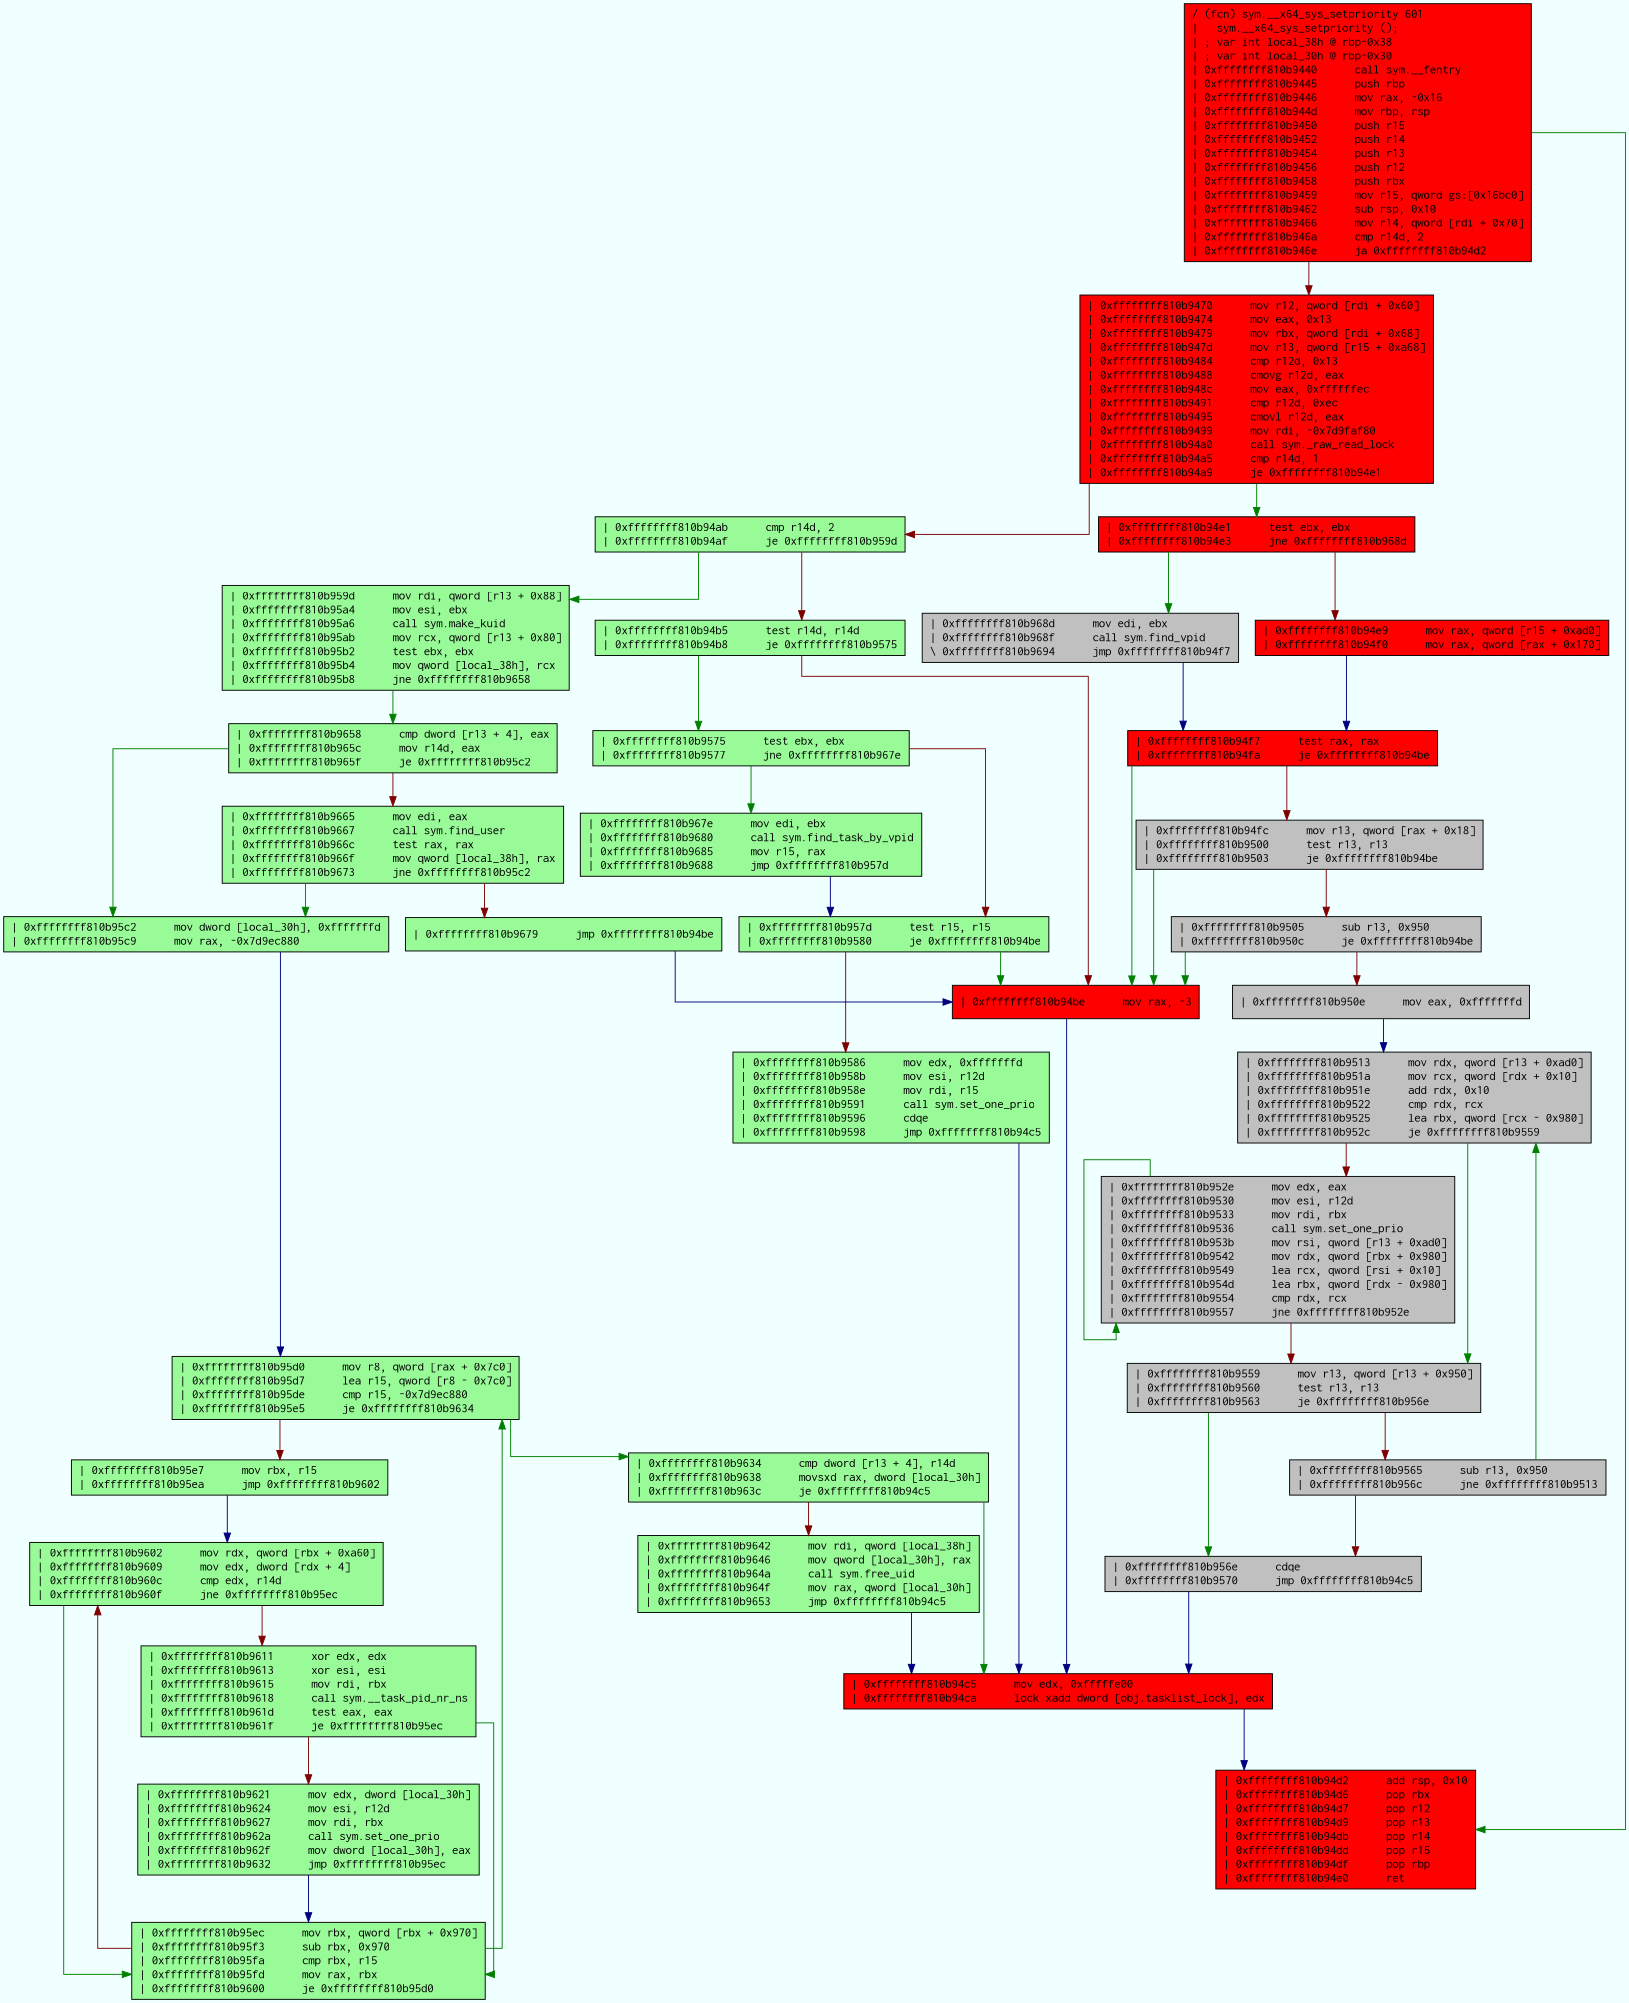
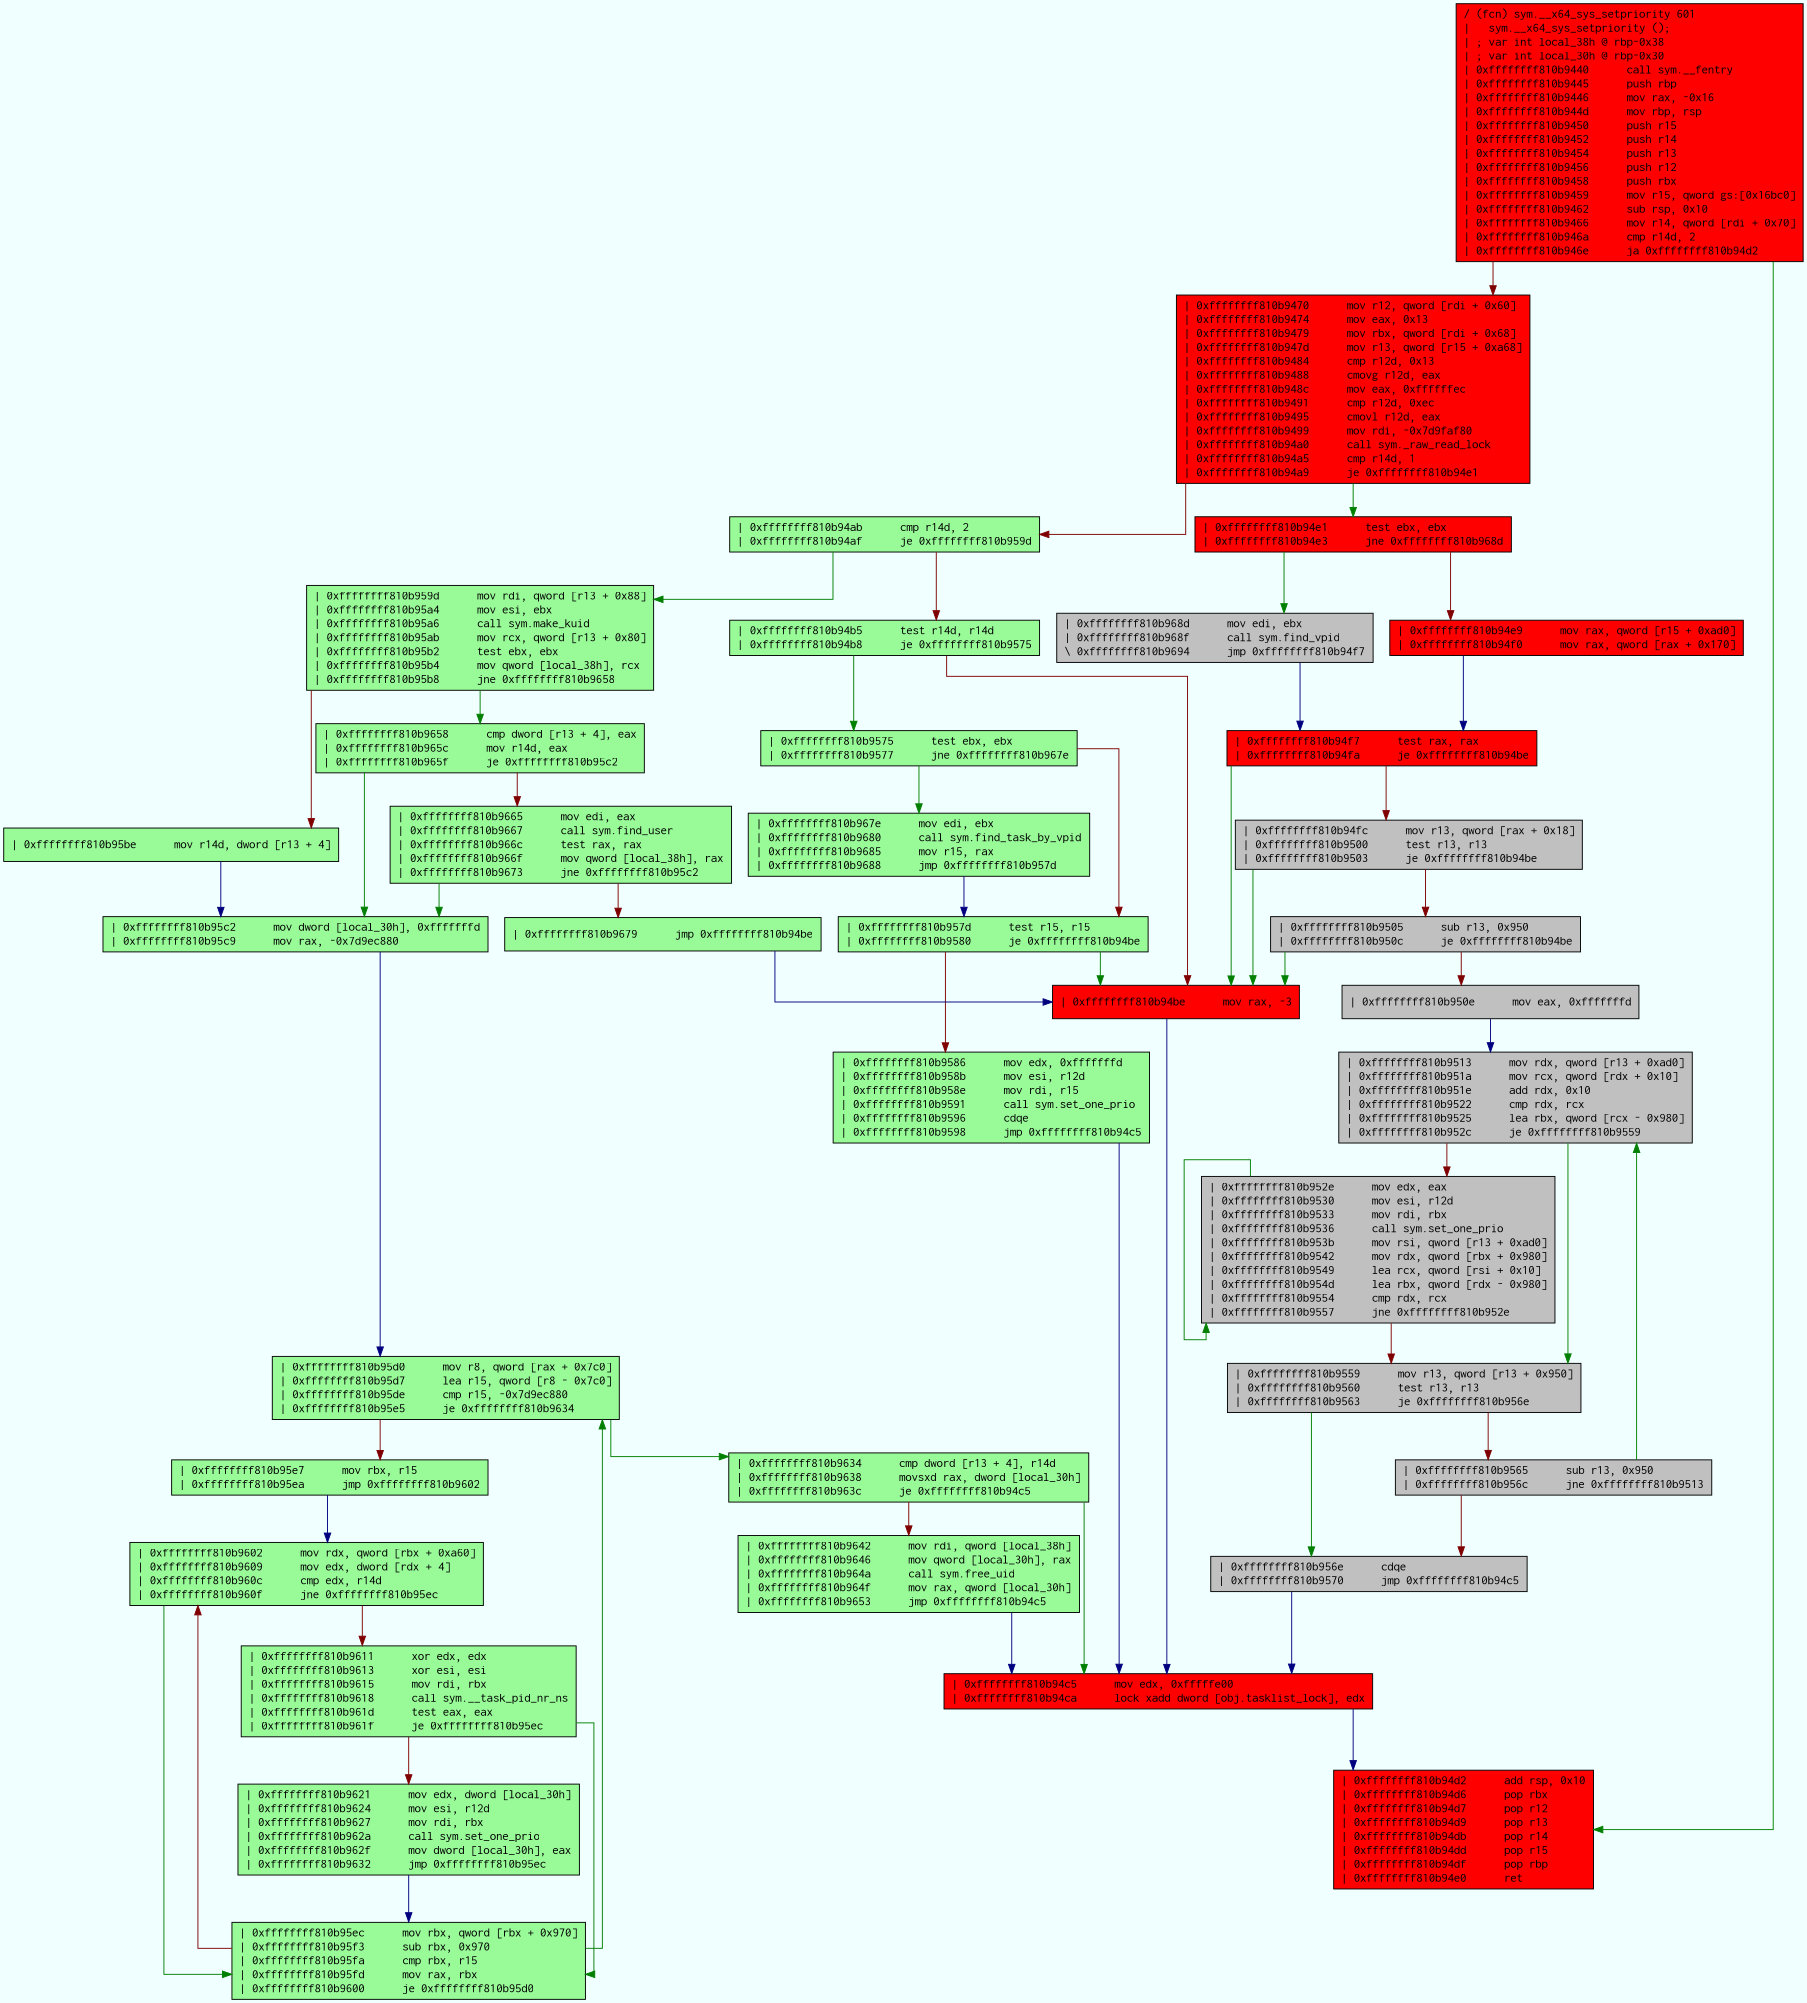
  digraph {
    bgcolor=azure
    fontname=Courier
    fontsize=8
    splines=ortho
    node [color=black fillcolor=palegreen fontname=Courier shape=box style=filled]
    edge [arrowhead=normal color="#007f00"]
    n1 [fillcolor=red label="/ (fcn) sym.__x64_sys_setpriority 601\l|   sym.__x64_sys_setpriority ();\l| ; var int local_38h @ rbp-0x38\l| ; var int local_30h @ rbp-0x30\l| 0xffffffff810b9440      call sym.__fentry\l| 0xffffffff810b9445      push rbp\l| 0xffffffff810b9446      mov rax, -0x16\l| 0xffffffff810b944d      mov rbp, rsp\l| 0xffffffff810b9450      push r15\l| 0xffffffff810b9452      push r14\l| 0xffffffff810b9454      push r13\l| 0xffffffff810b9456      push r12\l| 0xffffffff810b9458      push rbx\l| 0xffffffff810b9459      mov r15, qword gs:[0x16bc0]\l| 0xffffffff810b9462      sub rsp, 0x10\l| 0xffffffff810b9466      mov r14, qword [rdi + 0x70]\l| 0xffffffff810b946a      cmp r14d, 2\l| 0xffffffff810b946e      ja 0xffffffff810b94d2\l"]
    n2 [fillcolor=red label="| 0xffffffff810b94d2      add rsp, 0x10\l| 0xffffffff810b94d6      pop rbx\l| 0xffffffff810b94d7      pop r12\l| 0xffffffff810b94d9      pop r13\l| 0xffffffff810b94db      pop r14\l| 0xffffffff810b94dd      pop r15\l| 0xffffffff810b94df      pop rbp\l| 0xffffffff810b94e0      ret\l"]
    n3 [fillcolor=red label="| 0xffffffff810b9470      mov r12, qword [rdi + 0x60]\l| 0xffffffff810b9474      mov eax, 0x13\l| 0xffffffff810b9479      mov rbx, qword [rdi + 0x68]\l| 0xffffffff810b947d      mov r13, qword [r15 + 0xa68]\l| 0xffffffff810b9484      cmp r12d, 0x13\l| 0xffffffff810b9488      cmovg r12d, eax\l| 0xffffffff810b948c      mov eax, 0xffffffec\l| 0xffffffff810b9491      cmp r12d, 0xec\l| 0xffffffff810b9495      cmovl r12d, eax\l| 0xffffffff810b9499      mov rdi, -0x7d9faf80\l| 0xffffffff810b94a0      call sym._raw_read_lock\l| 0xffffffff810b94a5      cmp r14d, 1\l| 0xffffffff810b94a9      je 0xffffffff810b94e1\l"]
    n4 [fillcolor=red label="| 0xffffffff810b94e1      test ebx, ebx\l| 0xffffffff810b94e3      jne 0xffffffff810b968d\l"]
    n5 [label="| 0xffffffff810b94ab      cmp r14d, 2\l| 0xffffffff810b94af      je 0xffffffff810b959d\l"]
    n6 [fillcolor=gray label="| 0xffffffff810b968d      mov edi, ebx\l| 0xffffffff810b968f      call sym.find_vpid\l\\ 0xffffffff810b9694      jmp 0xffffffff810b94f7\l"]
    n7 [fillcolor=red label="| 0xffffffff810b94e9      mov rax, qword [r15 + 0xad0]\l| 0xffffffff810b94f0      mov rax, qword [rax + 0x170]\l"]
    n8 [label="| 0xffffffff810b959d      mov rdi, qword [r13 + 0x88]\l| 0xffffffff810b95a4      mov esi, ebx\l| 0xffffffff810b95a6      call sym.make_kuid\l| 0xffffffff810b95ab      mov rcx, qword [r13 + 0x80]\l| 0xffffffff810b95b2      test ebx, ebx\l| 0xffffffff810b95b4      mov qword [local_38h], rcx\l| 0xffffffff810b95b8      jne 0xffffffff810b9658\l"]
    n9 [label="| 0xffffffff810b94b5      test r14d, r14d\l| 0xffffffff810b94b8      je 0xffffffff810b9575\l"]
    n10 [fillcolor=red label="| 0xffffffff810b94f7      test rax, rax\l| 0xffffffff810b94fa      je 0xffffffff810b94be\l"]
    n11 [label="| 0xffffffff810b9658      cmp dword [r13 + 4], eax\l| 0xffffffff810b965c      mov r14d, eax\l| 0xffffffff810b965f      je 0xffffffff810b95c2\l"]
+   n12 [label="| 0xffffffff810b95be      mov r14d, dword [r13 + 4]\l"]
    n13 [label="| 0xffffffff810b9575      test ebx, ebx\l| 0xffffffff810b9577      jne 0xffffffff810b967e\l"]
    n14 [fillcolor=red label="| 0xffffffff810b94be      mov rax, -3\l"]
    n15 [label="| 0xffffffff810b95c2      mov dword [local_30h], 0xfffffffd\l| 0xffffffff810b95c9      mov rax, -0x7d9ec880\l"]
    n16 [label="| 0xffffffff810b9665      mov edi, eax\l| 0xffffffff810b9667      call sym.find_user\l| 0xffffffff810b966c      test rax, rax\l| 0xffffffff810b966f      mov qword [local_38h], rax\l| 0xffffffff810b9673      jne 0xffffffff810b95c2\l"]
    n17 [label="| 0xffffffff810b967e      mov edi, ebx\l| 0xffffffff810b9680      call sym.find_task_by_vpid\l| 0xffffffff810b9685      mov r15, rax\l| 0xffffffff810b9688      jmp 0xffffffff810b957d\l"]
    n18 [label="| 0xffffffff810b957d      test r15, r15\l| 0xffffffff810b9580      je 0xffffffff810b94be\l"]
    n19 [fillcolor=red label="| 0xffffffff810b94c5      mov edx, 0xfffffe00\l| 0xffffffff810b94ca      lock xadd dword [obj.tasklist_lock], edx\l"]
    n20 [label="| 0xffffffff810b9586      mov edx, 0xfffffffd\l| 0xffffffff810b958b      mov esi, r12d\l| 0xffffffff810b958e      mov rdi, r15\l| 0xffffffff810b9591      call sym.set_one_prio\l| 0xffffffff810b9596      cdqe\l| 0xffffffff810b9598      jmp 0xffffffff810b94c5\l"]
    n21 [fillcolor=gray label="| 0xffffffff810b94fc      mov r13, qword [rax + 0x18]\l| 0xffffffff810b9500      test r13, r13\l| 0xffffffff810b9503      je 0xffffffff810b94be\l"]
    n22 [fillcolor=gray label="| 0xffffffff810b9505      sub r13, 0x950\l| 0xffffffff810b950c      je 0xffffffff810b94be\l"]
    n23 [fillcolor=gray label="| 0xffffffff810b950e      mov eax, 0xfffffffd\l"]
    n24 [fillcolor=gray label="| 0xffffffff810b9513      mov rdx, qword [r13 + 0xad0]\l| 0xffffffff810b951a      mov rcx, qword [rdx + 0x10]\l| 0xffffffff810b951e      add rdx, 0x10\l| 0xffffffff810b9522      cmp rdx, rcx\l| 0xffffffff810b9525      lea rbx, qword [rcx - 0x980]\l| 0xffffffff810b952c      je 0xffffffff810b9559\l"]
    n25 [fillcolor=gray label="| 0xffffffff810b9559      mov r13, qword [r13 + 0x950]\l| 0xffffffff810b9560      test r13, r13\l| 0xffffffff810b9563      je 0xffffffff810b956e\l"]
    n26 [fillcolor=gray label="| 0xffffffff810b952e      mov edx, eax\l| 0xffffffff810b9530      mov esi, r12d\l| 0xffffffff810b9533      mov rdi, rbx\l| 0xffffffff810b9536      call sym.set_one_prio\l| 0xffffffff810b953b      mov rsi, qword [r13 + 0xad0]\l| 0xffffffff810b9542      mov rdx, qword [rbx + 0x980]\l| 0xffffffff810b9549      lea rcx, qword [rsi + 0x10]\l| 0xffffffff810b954d      lea rbx, qword [rdx - 0x980]\l| 0xffffffff810b9554      cmp rdx, rcx\l| 0xffffffff810b9557      jne 0xffffffff810b952e\l"]
    n27 [fillcolor=gray label="| 0xffffffff810b956e      cdqe\l| 0xffffffff810b9570      jmp 0xffffffff810b94c5\l"]
    n28 [fillcolor=gray label="| 0xffffffff810b9565      sub r13, 0x950\l| 0xffffffff810b956c      jne 0xffffffff810b9513\l"]
    n29 [label="| 0xffffffff810b95d0      mov r8, qword [rax + 0x7c0]\l| 0xffffffff810b95d7      lea r15, qword [r8 - 0x7c0]\l| 0xffffffff810b95de      cmp r15, -0x7d9ec880\l| 0xffffffff810b95e5      je 0xffffffff810b9634\l"]
    n30 [label="| 0xffffffff810b9679      jmp 0xffffffff810b94be\l"]
    n31 [label="| 0xffffffff810b9634      cmp dword [r13 + 4], r14d\l| 0xffffffff810b9638      movsxd rax, dword [local_30h]\l| 0xffffffff810b963c      je 0xffffffff810b94c5\l"]
    n32 [label="| 0xffffffff810b95e7      mov rbx, r15\l| 0xffffffff810b95ea      jmp 0xffffffff810b9602\l"]
    n33 [label="| 0xffffffff810b9642      mov rdi, qword [local_38h]\l| 0xffffffff810b9646      mov qword [local_30h], rax\l| 0xffffffff810b964a      call sym.free_uid\l| 0xffffffff810b964f      mov rax, qword [local_30h]\l| 0xffffffff810b9653      jmp 0xffffffff810b94c5\l"]
    n34 [label="| 0xffffffff810b9602      mov rdx, qword [rbx + 0xa60]\l| 0xffffffff810b9609      mov edx, dword [rdx + 4]\l| 0xffffffff810b960c      cmp edx, r14d\l| 0xffffffff810b960f      jne 0xffffffff810b95ec\l"]
    n35 [label="| 0xffffffff810b95ec      mov rbx, qword [rbx + 0x970]\l| 0xffffffff810b95f3      sub rbx, 0x970\l| 0xffffffff810b95fa      cmp rbx, r15\l| 0xffffffff810b95fd      mov rax, rbx\l| 0xffffffff810b9600      je 0xffffffff810b95d0\l"]
    n36 [label="| 0xffffffff810b9611      xor edx, edx\l| 0xffffffff810b9613      xor esi, esi\l| 0xffffffff810b9615      mov rdi, rbx\l| 0xffffffff810b9618      call sym.__task_pid_nr_ns\l| 0xffffffff810b961d      test eax, eax\l| 0xffffffff810b961f      je 0xffffffff810b95ec\l"]
    n37 [label="| 0xffffffff810b9621      mov edx, dword [local_30h]\l| 0xffffffff810b9624      mov esi, r12d\l| 0xffffffff810b9627      mov rdi, rbx\l| 0xffffffff810b962a      call sym.set_one_prio\l| 0xffffffff810b962f      mov dword [local_30h], eax\l| 0xffffffff810b9632      jmp 0xffffffff810b95ec\l"]
    n1 -> n2
    n1 -> n3 [color="#7f0000"]
    n3 -> n4
    n3 -> n5 [color="#7f0000"]
    n4 -> n6
    n4 -> n7 [color="#7f0000"]
    n5 -> n8
    n5 -> n9 [color="#7f0000"]
    n6 -> n10 [color="#00007f"]
    n7 -> n10 [color="#00007f"]
    n8 -> n11
+   n8 -> n12 [color="#7f0000"]
    n9 -> n13
    n9 -> n14 [color="#7f0000"]
    n10 -> n14
    n10 -> n21 [color="#7f0000"]
    n11 -> n15
    n11 -> n16 [color="#7f0000"]
+   n12 -> n15 [color="#00007f"]
    n13 -> n17
    n13 -> n18 [color="#7f0000"]
    n14 -> n19 [color="#00007f"]
    n15 -> n29 [color="#00007f"]
    n16 -> n15
    n16 -> n30 [color="#7f0000"]
    n17 -> n18 [color="#00007f"]
    n18 -> n14
    n18 -> n20 [color="#7f0000"]
    n19 -> n2 [color="#00007f"]
    n20 -> n19 [color="#00007f"]
    n21 -> n14
    n21 -> n22 [color="#7f0000"]
    n22 -> n14
    n22 -> n23 [color="#7f0000"]
    n23 -> n24 [color="#00007f"]
    n24 -> n25
    n24 -> n26 [color="#7f0000"]
    n25 -> n27
    n25 -> n28 [color="#7f0000"]
    n26 -> n25 [color="#7f0000"]
    n26 -> n26
    n27 -> n19 [color="#00007f"]
    n28 -> n24
    n28 -> n27 [color="#7f0000"]
    n29 -> n31
    n29 -> n32 [color="#7f0000"]
    n30 -> n14 [color="#00007f"]
    n31 -> n19
    n31 -> n33 [color="#7f0000"]
    n32 -> n34 [color="#00007f"]
    n33 -> n19 [color="#00007f"]
    n34 -> n35
    n34 -> n36 [color="#7f0000"]
    n35 -> n29
    n35 -> n34 [color="#7f0000"]
    n36 -> n35
    n36 -> n37 [color="#7f0000"]
    n37 -> n35 [color="#00007f"]
  }
